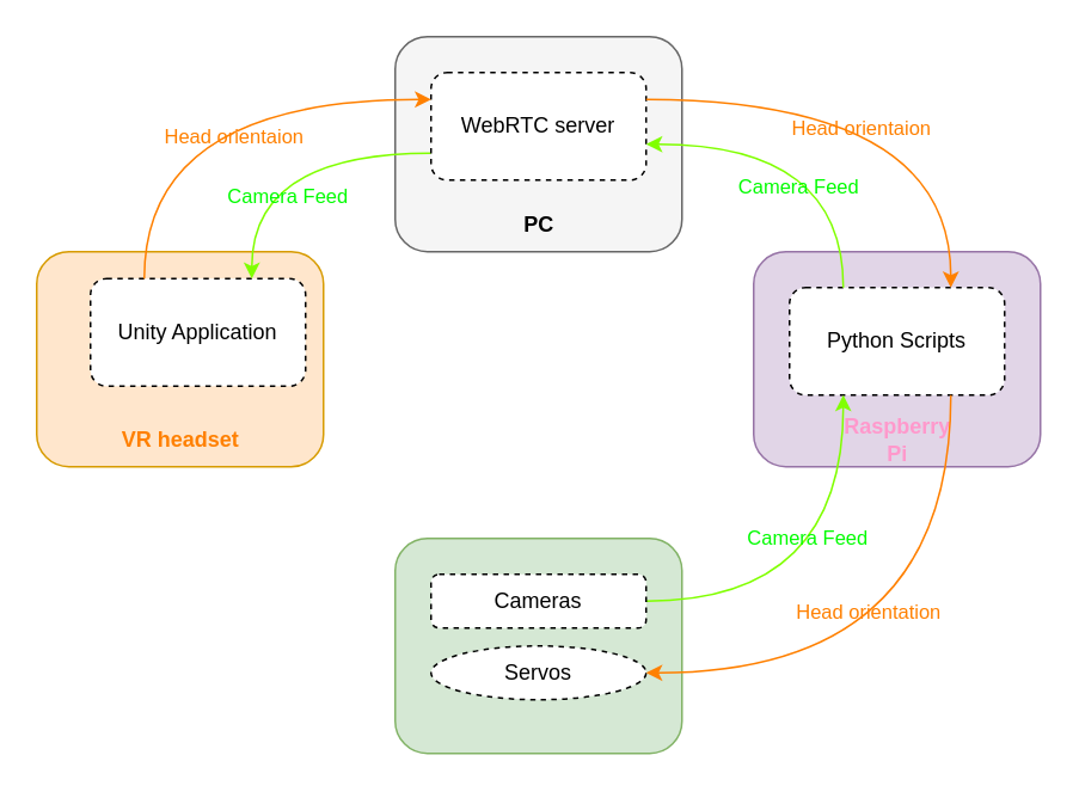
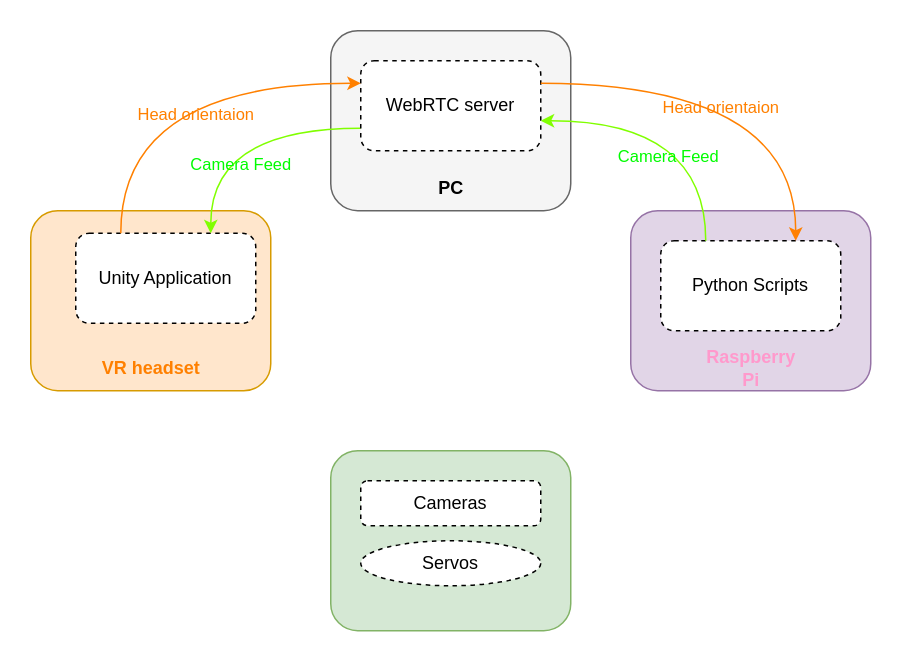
  <mxCell id="0" />
  <mxCell id="1" parent="0" />
  <mxCell id="2" value="" style="rounded=1;whiteSpace=wrap;html=1;fillColor=#ffe6cc;strokeColor=#d79b00;" vertex="1" parent="1"><mxGeometry x="20" y="140" width="160" height="120" as="geometry" /></mxCell>
  <mxCell id="3" value="&lt;font color=&quot;#ff8000&quot;&gt;&lt;b&gt;VR headset&lt;/b&gt;&lt;/font&gt;" style="text;html=1;align=center;verticalAlign=middle;resizable=0;points=[];autosize=1;strokeColor=none;fillColor=none;" vertex="1" parent="1"><mxGeometry x="55" y="230" width="90" height="30" as="geometry" /></mxCell>
  <mxCell id="4" value="Unity Application" style="rounded=1;whiteSpace=wrap;html=1;dashed=1;" vertex="1" parent="1"><mxGeometry x="50" y="155" width="120" height="60" as="geometry" /></mxCell>
  <mxCell id="5" value="" style="rounded=1;whiteSpace=wrap;html=1;fillColor=#f5f5f5;fontColor=#333333;strokeColor=#666666;" vertex="1" parent="1"><mxGeometry x="220" y="20" width="160" height="120" as="geometry" /></mxCell>
  <mxCell id="6" value="&lt;b&gt;PC&lt;/b&gt;" style="text;html=1;align=center;verticalAlign=middle;resizable=0;points=[];autosize=1;strokeColor=none;fillColor=none;" vertex="1" parent="1"><mxGeometry x="280" y="110" width="40" height="30" as="geometry" /></mxCell>
  <mxCell id="7" style="edgeStyle=orthogonalEdgeStyle;rounded=0;orthogonalLoop=1;jettySize=auto;html=1;exitX=0;exitY=0.75;exitDx=0;exitDy=0;entryX=0.75;entryY=0;entryDx=0;entryDy=0;curved=1;strokeColor=#80FF00;fontColor=#99FF99;" edge="1" parent="1" source="9" target="4"><mxGeometry relative="1" as="geometry" /></mxCell>
  <mxCell id="8" value="Camera Feed" style="edgeLabel;html=1;align=center;verticalAlign=middle;resizable=0;points=[];fontColor=#00FC00;labelBackgroundColor=none;" vertex="1" connectable="0" parent="7"><mxGeometry x="0.445" y="19" relative="1" as="geometry"><mxPoint as="offset" /></mxGeometry></mxCell>
  <mxCell id="9" value="WebRTC server" style="rounded=1;whiteSpace=wrap;html=1;dashed=1;" vertex="1" parent="1"><mxGeometry x="240" y="40" width="120" height="60" as="geometry" /></mxCell>
  <mxCell id="10" value="" style="rounded=1;whiteSpace=wrap;html=1;fillColor=#e1d5e7;strokeColor=#9673a6;" vertex="1" parent="1"><mxGeometry x="420" y="140" width="160" height="120" as="geometry" /></mxCell>
  <mxCell id="11" value="&lt;font color=&quot;#ff99cc&quot;&gt;&lt;b&gt;Raspberry&lt;br&gt;Pi&lt;/b&gt;&lt;/font&gt;" style="text;html=1;align=center;verticalAlign=middle;resizable=0;points=[];autosize=1;strokeColor=none;fillColor=none;" vertex="1" parent="1"><mxGeometry x="460" y="225" width="80" height="40" as="geometry" /></mxCell>
  <mxCell id="12" value="Python Scripts" style="rounded=1;whiteSpace=wrap;html=1;dashed=1;" vertex="1" parent="1"><mxGeometry x="440" y="160" width="120" height="60" as="geometry" /></mxCell>
  <mxCell id="13" value="" style="rounded=1;whiteSpace=wrap;html=1;fillColor=#d5e8d4;strokeColor=#82b366;" vertex="1" parent="1"><mxGeometry x="220" y="300" width="160" height="120" as="geometry" /></mxCell>
- <mxCell id="14" style="edgeStyle=orthogonalEdgeStyle;rounded=0;orthogonalLoop=1;jettySize=auto;html=1;exitX=1;exitY=0.5;exitDx=0;exitDy=0;entryX=0.25;entryY=1;entryDx=0;entryDy=0;curved=1;strokeColor=#80FF00;" edge="1" parent="1" source="16" target="12"><mxGeometry relative="1" as="geometry" /></mxCell>
- <mxCell id="15" value="Camera Feed" style="edgeLabel;html=1;align=center;verticalAlign=middle;resizable=0;points=[];fontColor=#00FC00;labelBackgroundColor=none;" vertex="1" connectable="0" parent="14"><mxGeometry x="0.301" y="21" relative="1" as="geometry"><mxPoint as="offset" /></mxGeometry></mxCell>
  <mxCell id="16" value="Cameras" style="rounded=1;whiteSpace=wrap;html=1;dashed=1;" vertex="1" parent="1"><mxGeometry x="240" y="320" width="120" height="30" as="geometry" /></mxCell>
  <mxCell id="17" value="Servos" style="ellipse;whiteSpace=wrap;html=1;dashed=1;" vertex="1" parent="1"><mxGeometry x="240" y="360" width="120" height="30" as="geometry" /></mxCell>
  <mxCell id="18" style="edgeStyle=orthogonalEdgeStyle;rounded=0;orthogonalLoop=1;jettySize=auto;html=1;exitX=0.25;exitY=0;exitDx=0;exitDy=0;entryX=0;entryY=0.25;entryDx=0;entryDy=0;curved=1;fontColor=#FF8000;strokeColor=#FF8000;" edge="1" parent="1" source="4" target="9"><mxGeometry relative="1" as="geometry" /></mxCell>
  <mxCell id="19" value="Head orientaion" style="edgeLabel;html=1;align=center;verticalAlign=middle;resizable=0;points=[];fontColor=#FF8000;labelBackgroundColor=none;" vertex="1" connectable="0" parent="18"><mxGeometry x="0.145" y="-19" relative="1" as="geometry"><mxPoint y="1" as="offset" /></mxGeometry></mxCell>
  <mxCell id="20" style="edgeStyle=orthogonalEdgeStyle;rounded=0;orthogonalLoop=1;jettySize=auto;html=1;exitX=0.25;exitY=0;exitDx=0;exitDy=0;entryX=0.75;entryY=0;entryDx=0;entryDy=0;curved=1;fontColor=#FF8000;strokeColor=#FF8000;" edge="1" parent="1" target="12"><mxGeometry relative="1" as="geometry"><mxPoint x="360" y="55" as="sourcePoint" /><mxPoint x="530" y="-50" as="targetPoint" /></mxGeometry></mxCell>
  <mxCell id="21" value="Head orientaion" style="edgeLabel;html=1;align=center;verticalAlign=middle;resizable=0;points=[];fontColor=#FF8000;labelBackgroundColor=none;" vertex="1" connectable="0" parent="20"><mxGeometry x="0.145" y="-19" relative="1" as="geometry"><mxPoint x="-37" y="-4" as="offset" /></mxGeometry></mxCell>
- <mxCell id="22" style="edgeStyle=orthogonalEdgeStyle;rounded=0;orthogonalLoop=1;jettySize=auto;html=1;exitX=0.75;exitY=1;exitDx=0;exitDy=0;entryX=1;entryY=0.5;entryDx=0;entryDy=0;strokeColor=#FF8000;curved=1;" edge="1" parent="1" source="12" target="17"><mxGeometry relative="1" as="geometry" /></mxCell>
- <mxCell id="23" value="&lt;font color=&quot;#ff8000&quot;&gt;Head orientation&lt;br&gt;&lt;/font&gt;" style="edgeLabel;html=1;align=center;verticalAlign=middle;resizable=0;points=[];labelBackgroundColor=none;" vertex="1" connectable="0" parent="22"><mxGeometry x="0.246" y="-35" relative="1" as="geometry"><mxPoint as="offset" /></mxGeometry></mxCell>
  <mxCell id="24" style="edgeStyle=orthogonalEdgeStyle;rounded=0;orthogonalLoop=1;jettySize=auto;html=1;exitX=0.25;exitY=0;exitDx=0;exitDy=0;entryX=1;entryY=0.667;entryDx=0;entryDy=0;entryPerimeter=0;curved=1;strokeColor=#80FF00;" edge="1" parent="1" source="12" target="9"><mxGeometry relative="1" as="geometry" /></mxCell>
  <mxCell id="25" value="Camera Feed" style="edgeLabel;html=1;align=center;verticalAlign=middle;resizable=0;points=[];fontColor=#00FC00;labelBackgroundColor=none;" vertex="1" connectable="0" parent="24"><mxGeometry x="0.114" y="23" relative="1" as="geometry"><mxPoint as="offset" /></mxGeometry></mxCell>
